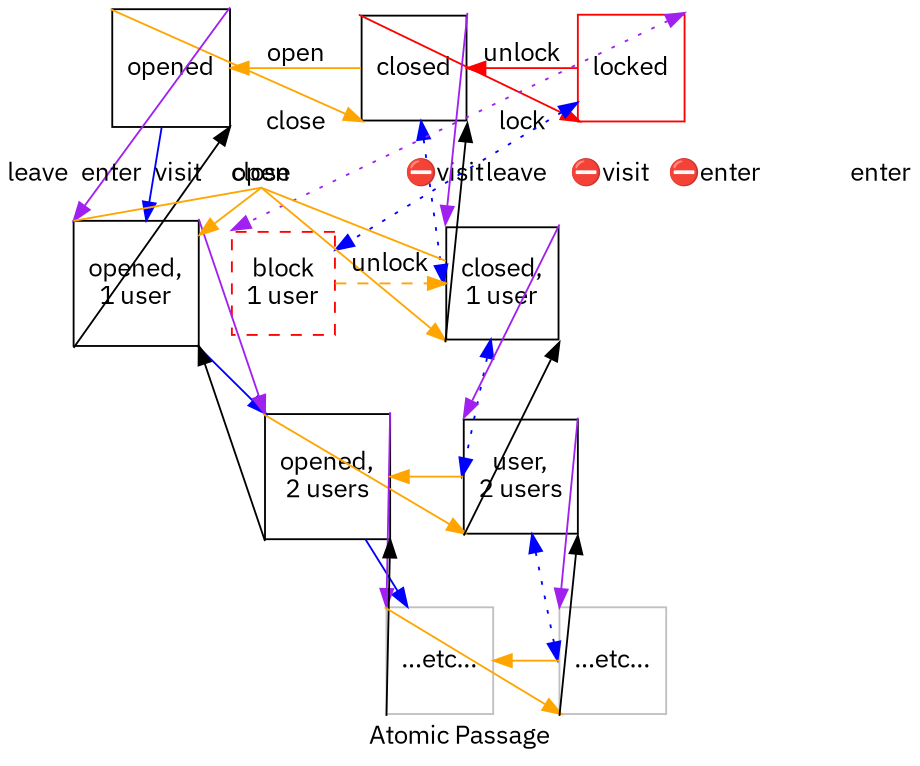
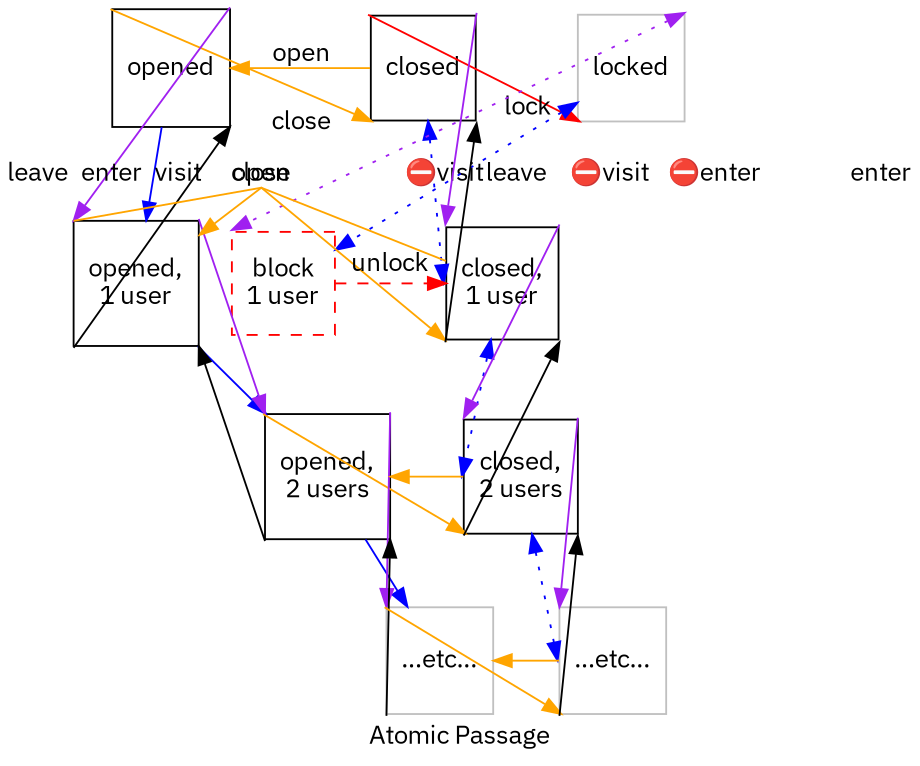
  digraph {
    concentrate=false
    label="Atomic Passage"
    rankdir=TB
    splines=false
    fontname="IBM Plex Sans"
    node [shape=square fontname="IBM Plex Sans"]
    edge [color=orange fontname="IBM Plex Sans"]
    n1 [label=opened]
    n2 [label=closed]
-   n3 [color=red label=locked]
+   n3 [color=gray label=locked]
    n4 [label="opened,\n1 user"]
    n5 [label="closed,\n1 user"]
    n6 [color=red label="block\n1 user" style=dashed]
    n7 [label="opened,\n2 users"]
-   n8 [label="user,\n2 users"]
+   n8 [label="closed,\n2 users"]
    n9 [color=gray label="...etc..."]
    n10 [color=gray label="...etc..."]
    subgraph sub_1 {
      rank=same
      n1
      n2
      n3
    }
    subgraph sub_2 {
      rank=same
      n4
      n5
      n6
    }
    subgraph sub_3 {
      rank=same
      n7
      n8
    }
    subgraph sub_4 {
      rank=same
      n9
      n10
    }
    n1 -> n2 [headport=sw label=close tailport=nw]
    n1 -> n4 [color=blue label=visit]
    n1 -> n4 [color=purple headport=nw label=enter tailport=ne]
    n2 -> n1 [label=open]
    n2 -> n3 [color=red headport=sw label=lock tailport=nw]
    n2 -> n5 [color=blue dir=both headport=w label="⛔visit" style=dotted]
    n2 -> n5 [color=purple headport=nw label=enter tailport=ne]
-   n3 -> n2 [color=red label=unlock]
    n3 -> n6 [color=blue dir=both headport=W label="⛔visit" style=dotted]
    n3 -> n6 [color=purple dir=both headport=nw label="⛔enter" style=dotted tailport=ne]
    n4 -> n1 [headport=se label=leave tailport=sw color=""]
    n4 -> n5 [headport=sw label=close tailport=nw]
    n4 -> n7 [color=blue]
    n4 -> n7 [color=purple headport=nw tailport=ne]
    n5 -> n2 [headport=se label=leave tailport=sw color=""]
    n5 -> n4 [label=open]
    n5 -> n8 [color=blue dir=both headport=w style=dotted]
    n5 -> n8 [color=purple headport=nw tailport=ne]
-   n6 -> n5 [label=unlock style=dashed]
+   n6 -> n5 [color=red label=unlock style=dashed]
    n7 -> n4 [headport=se tailport=sw color=""]
    n7 -> n8 [headport=sw tailport=nw]
    n7 -> n9 [color=blue]
    n7 -> n9 [color=purple headport=nw tailport=ne]
    n8 -> n5 [headport=se tailport=sw color=""]
    n8 -> n7
    n8 -> n10 [color=blue dir=both headport=w style=dotted]
    n8 -> n10 [color=purple headport=nw tailport=ne]
    n9 -> n7 [headport=se tailport=sw color=""]
    n9 -> n10 [headport=sw tailport=nw]
    n10 -> n8 [headport=se tailport=sw color=""]
    n10 -> n9
  }
